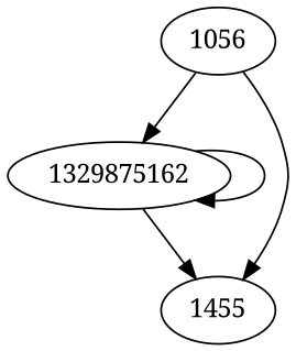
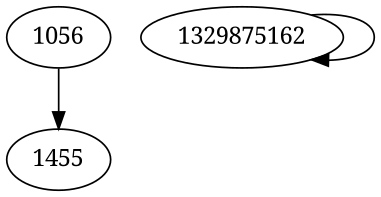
  digraph {
    fontname="Noto Serif"
    node [fontname="Noto Serif"]
    edge [fontname="Noto Serif"]
    1056
    1329875162
    n3 [label=1455]
-   1056 -> 1329875162
    1056 -> n3
    1329875162 -> 1329875162
-   1329875162 -> n3
  }
